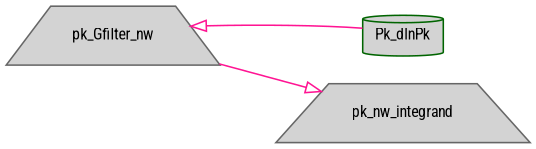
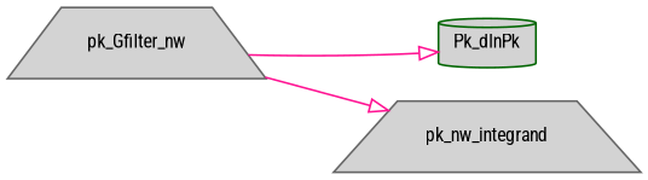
  digraph {
    fontname="Roboto Condensed"
    rankdir=LR
    node [color=gray40 fillcolor=lightgrey fontname="Roboto Condensed" fontsize=10 shape=trapezium style=filled]
    edge [arrowhead=onormal color=deeppink fontname="Roboto Condensed" fontsize=10 labelfontname=Helvetica labelfontsize=10 style=solid]
    n1 [fontcolor=black height=0.2 label=pk_Gfilter_nw width=0.4]
    n2 [color=darkgreen height=0.2 label=Pk_dlnPk shape=cylinder width=0.4]
    n3 [height=0.2 label=pk_nw_integrand width=0.4]
-   n2 -> n1
+   n1 -> n2
    n1 -> n3
  }
